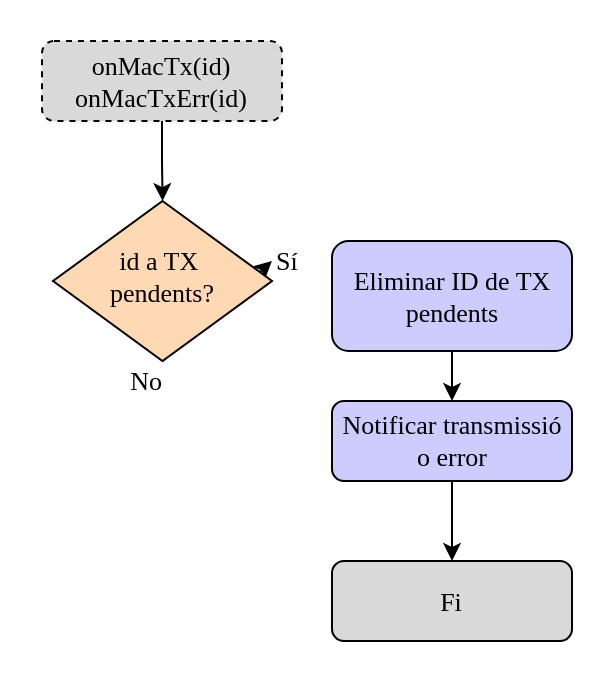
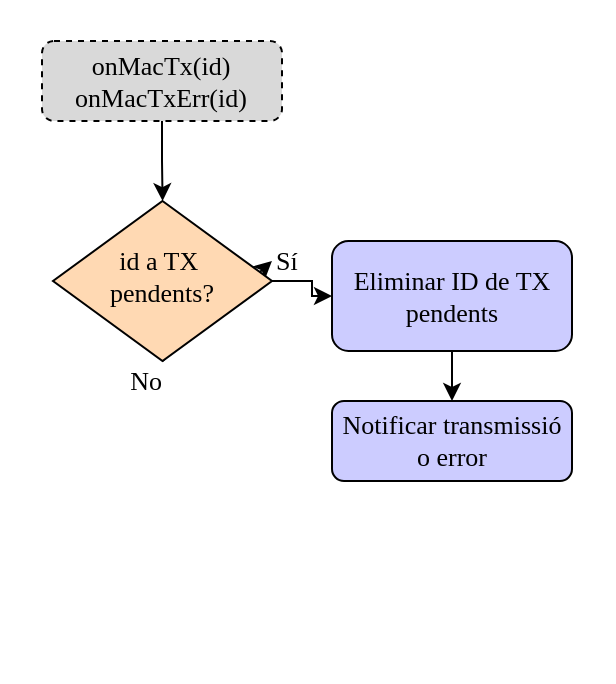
  <mxCell id="0" />
  <mxCell id="1" parent="0" />
- <mxCell id="2" value="Fi" style="rounded=1;fontSize=13;glass=0;strokeWidth=1;shadow=0;fontFamily=Computer Modern;fillColor=light-dark(#d9d9d9, #CCCCCC);fontStyle=0;verticalAlign=middle;" vertex="1" parent="1"><mxGeometry x="165.5" y="280" width="120" height="40" as="geometry" /></mxCell>
+ <mxCell id="3" value="" style="edgeStyle=orthogonalEdgeStyle;rounded=0;orthogonalLoop=1;jettySize=auto;html=1;" edge="1" parent="1" source="5" target="8"><mxGeometry relative="1" as="geometry" /></mxCell>
  <mxCell id="4" value="" style="edgeStyle=orthogonalEdgeStyle;rounded=0;orthogonalLoop=1;jettySize=auto;html=1;exitX=0.5;exitY=1;exitDx=0;exitDy=0;" edge="1" parent="1" source="5" target="9"><mxGeometry relative="1" as="geometry"><mxPoint x="80.806" y="220" as="targetPoint" /></mxGeometry></mxCell>
  <mxCell id="5" value="&lt;font style=&quot;font-size: 13px;&quot;&gt;id a TX&amp;nbsp;&lt;/font&gt;&lt;div&gt;&lt;font style=&quot;font-size: 13px;&quot;&gt;pendents?&lt;/font&gt;&lt;/div&gt;" style="rhombus;whiteSpace=wrap;html=1;shadow=0;fontFamily=Computer Modern;fontSize=11;align=center;strokeWidth=1;spacing=6;spacingTop=-4;fillColor=light-dark(#ffd9b3, #36210a);strokeColor=#000000;" vertex="1" parent="1"><mxGeometry x="26" y="100" width="109.5" height="80" as="geometry" /></mxCell>
  <mxCell id="6" value="" style="edgeStyle=orthogonalEdgeStyle;rounded=0;orthogonalLoop=1;jettySize=auto;html=1;" edge="1" parent="1" source="13" target="5"><mxGeometry relative="1" as="geometry" /></mxCell>
  <mxCell id="7" value="" style="edgeStyle=orthogonalEdgeStyle;rounded=0;orthogonalLoop=1;jettySize=auto;html=1;" edge="1" parent="1" source="8" target="12"><mxGeometry relative="1" as="geometry" /></mxCell>
  <mxCell id="8" value="Eliminar ID de TX pendents" style="rounded=1;whiteSpace=wrap;html=1;fontSize=13;glass=0;strokeWidth=1;shadow=0;fontFamily=Computer Modern;strokeColor=light-dark(#000000,#EDEDED);fillColor=light-dark(#ccccff, #ededed);" vertex="1" parent="1"><mxGeometry x="165.5" y="120" width="120" height="55" as="geometry" /></mxCell>
  <mxCell id="9" value="&lt;span style=&quot;font-style: normal;&quot;&gt;Sí&lt;/span&gt;" style="edgeLabel;html=1;align=left;verticalAlign=middle;resizable=0;points=[];fontFamily=Computer Modern;fontSize=13;fontColor=default;labelBackgroundColor=none;fontStyle=2" vertex="1" connectable="0" parent="1"><mxGeometry x="135.5" y="129.998" as="geometry" /></mxCell>
  <mxCell id="10" value="&lt;span style=&quot;font-style: normal;&quot;&gt;No&lt;/span&gt;" style="edgeLabel;html=1;align=right;verticalAlign=middle;resizable=0;points=[];fontFamily=Computer Modern;fontSize=13;fontColor=default;labelBackgroundColor=none;fontStyle=2" vertex="1" connectable="0" parent="1"><mxGeometry x="80.5" y="189.998" as="geometry" /></mxCell>
- <mxCell id="11" value="" style="edgeStyle=orthogonalEdgeStyle;rounded=0;orthogonalLoop=1;jettySize=auto;html=1;" edge="1" parent="1" source="12" target="2"><mxGeometry relative="1" as="geometry" /></mxCell>
  <mxCell id="12" value="Notificar transmissió o error" style="rounded=1;whiteSpace=wrap;html=1;fontSize=13;glass=0;strokeWidth=1;shadow=0;fontFamily=Computer Modern;strokeColor=light-dark(#000000,#EDEDED);fillColor=light-dark(#ccccff, #ededed);" vertex="1" parent="1"><mxGeometry x="165.5" y="200" width="120" height="40" as="geometry" /></mxCell>
  <mxCell id="13" value="onMacTx(id)&#10;onMacTxErr(id)" style="rounded=1;fontSize=13;glass=0;strokeWidth=1;shadow=0;fontFamily=Computer Modern;fillColor=light-dark(#d9d9d9, #CCCCCC);fontStyle=0;dashed=1;" vertex="1" parent="1"><mxGeometry x="20.5" y="20" width="120" height="40" as="geometry" /></mxCell>
